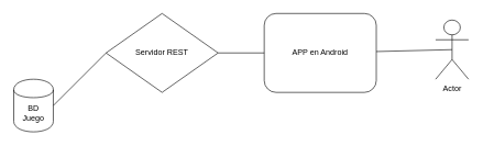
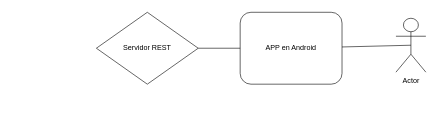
  <mxCell id="0" />
  <mxCell id="1" parent="0" />
  <mxCell id="2" value="APP en Android" style="rounded=1;whiteSpace=wrap;html=1;" vertex="1" parent="1"><mxGeometry x="400" y="20" width="170" height="120" as="geometry" /></mxCell>
  <mxCell id="3" value="Servidor REST" style="rhombus;whiteSpace=wrap;html=1;" vertex="1" parent="1"><mxGeometry x="160" y="20" width="170" height="120" as="geometry" /></mxCell>
  <mxCell id="4" value="Actor" style="shape=umlActor;verticalLabelPosition=bottom;labelBackgroundColor=#ffffff;verticalAlign=top;html=1;outlineConnect=0;" vertex="1" parent="1"><mxGeometry x="660" y="30" width="50" height="90" as="geometry" /></mxCell>
  <mxCell id="5" value="" style="endArrow=none;html=1;entryX=0.5;entryY=0.5;entryDx=0;entryDy=0;entryPerimeter=0;" edge="1" parent="1" source="2" target="4"><mxGeometry width="50" height="50" relative="1" as="geometry"><mxPoint x="610" y="120" as="sourcePoint" /><mxPoint x="660" y="70" as="targetPoint" /></mxGeometry></mxCell>
  <mxCell id="6" value="" style="endArrow=none;html=1;exitX=1;exitY=0.5;exitDx=0;exitDy=0;entryX=0;entryY=0.5;entryDx=0;entryDy=0;" edge="1" parent="1" source="3" target="2"><mxGeometry width="50" height="50" relative="1" as="geometry"><mxPoint x="340" y="110" as="sourcePoint" /><mxPoint x="390" y="60" as="targetPoint" /></mxGeometry></mxCell>
- <mxCell id="7" value="BD&lt;br&gt;Juego" style="shape=cylinder;whiteSpace=wrap;html=1;boundedLbl=1;backgroundOutline=1;" vertex="1" parent="1"><mxGeometry x="20" y="120" width="60" height="80" as="geometry" /></mxCell>
- <mxCell id="8" value="" style="endArrow=none;html=1;entryX=0;entryY=0.5;entryDx=0;entryDy=0;exitX=1;exitY=0.5;exitDx=0;exitDy=0;" edge="1" parent="1" source="7" target="3"><mxGeometry width="50" height="50" relative="1" as="geometry"><mxPoint x="80" y="120" as="sourcePoint" /><mxPoint x="130" y="70" as="targetPoint" /></mxGeometry></mxCell>
